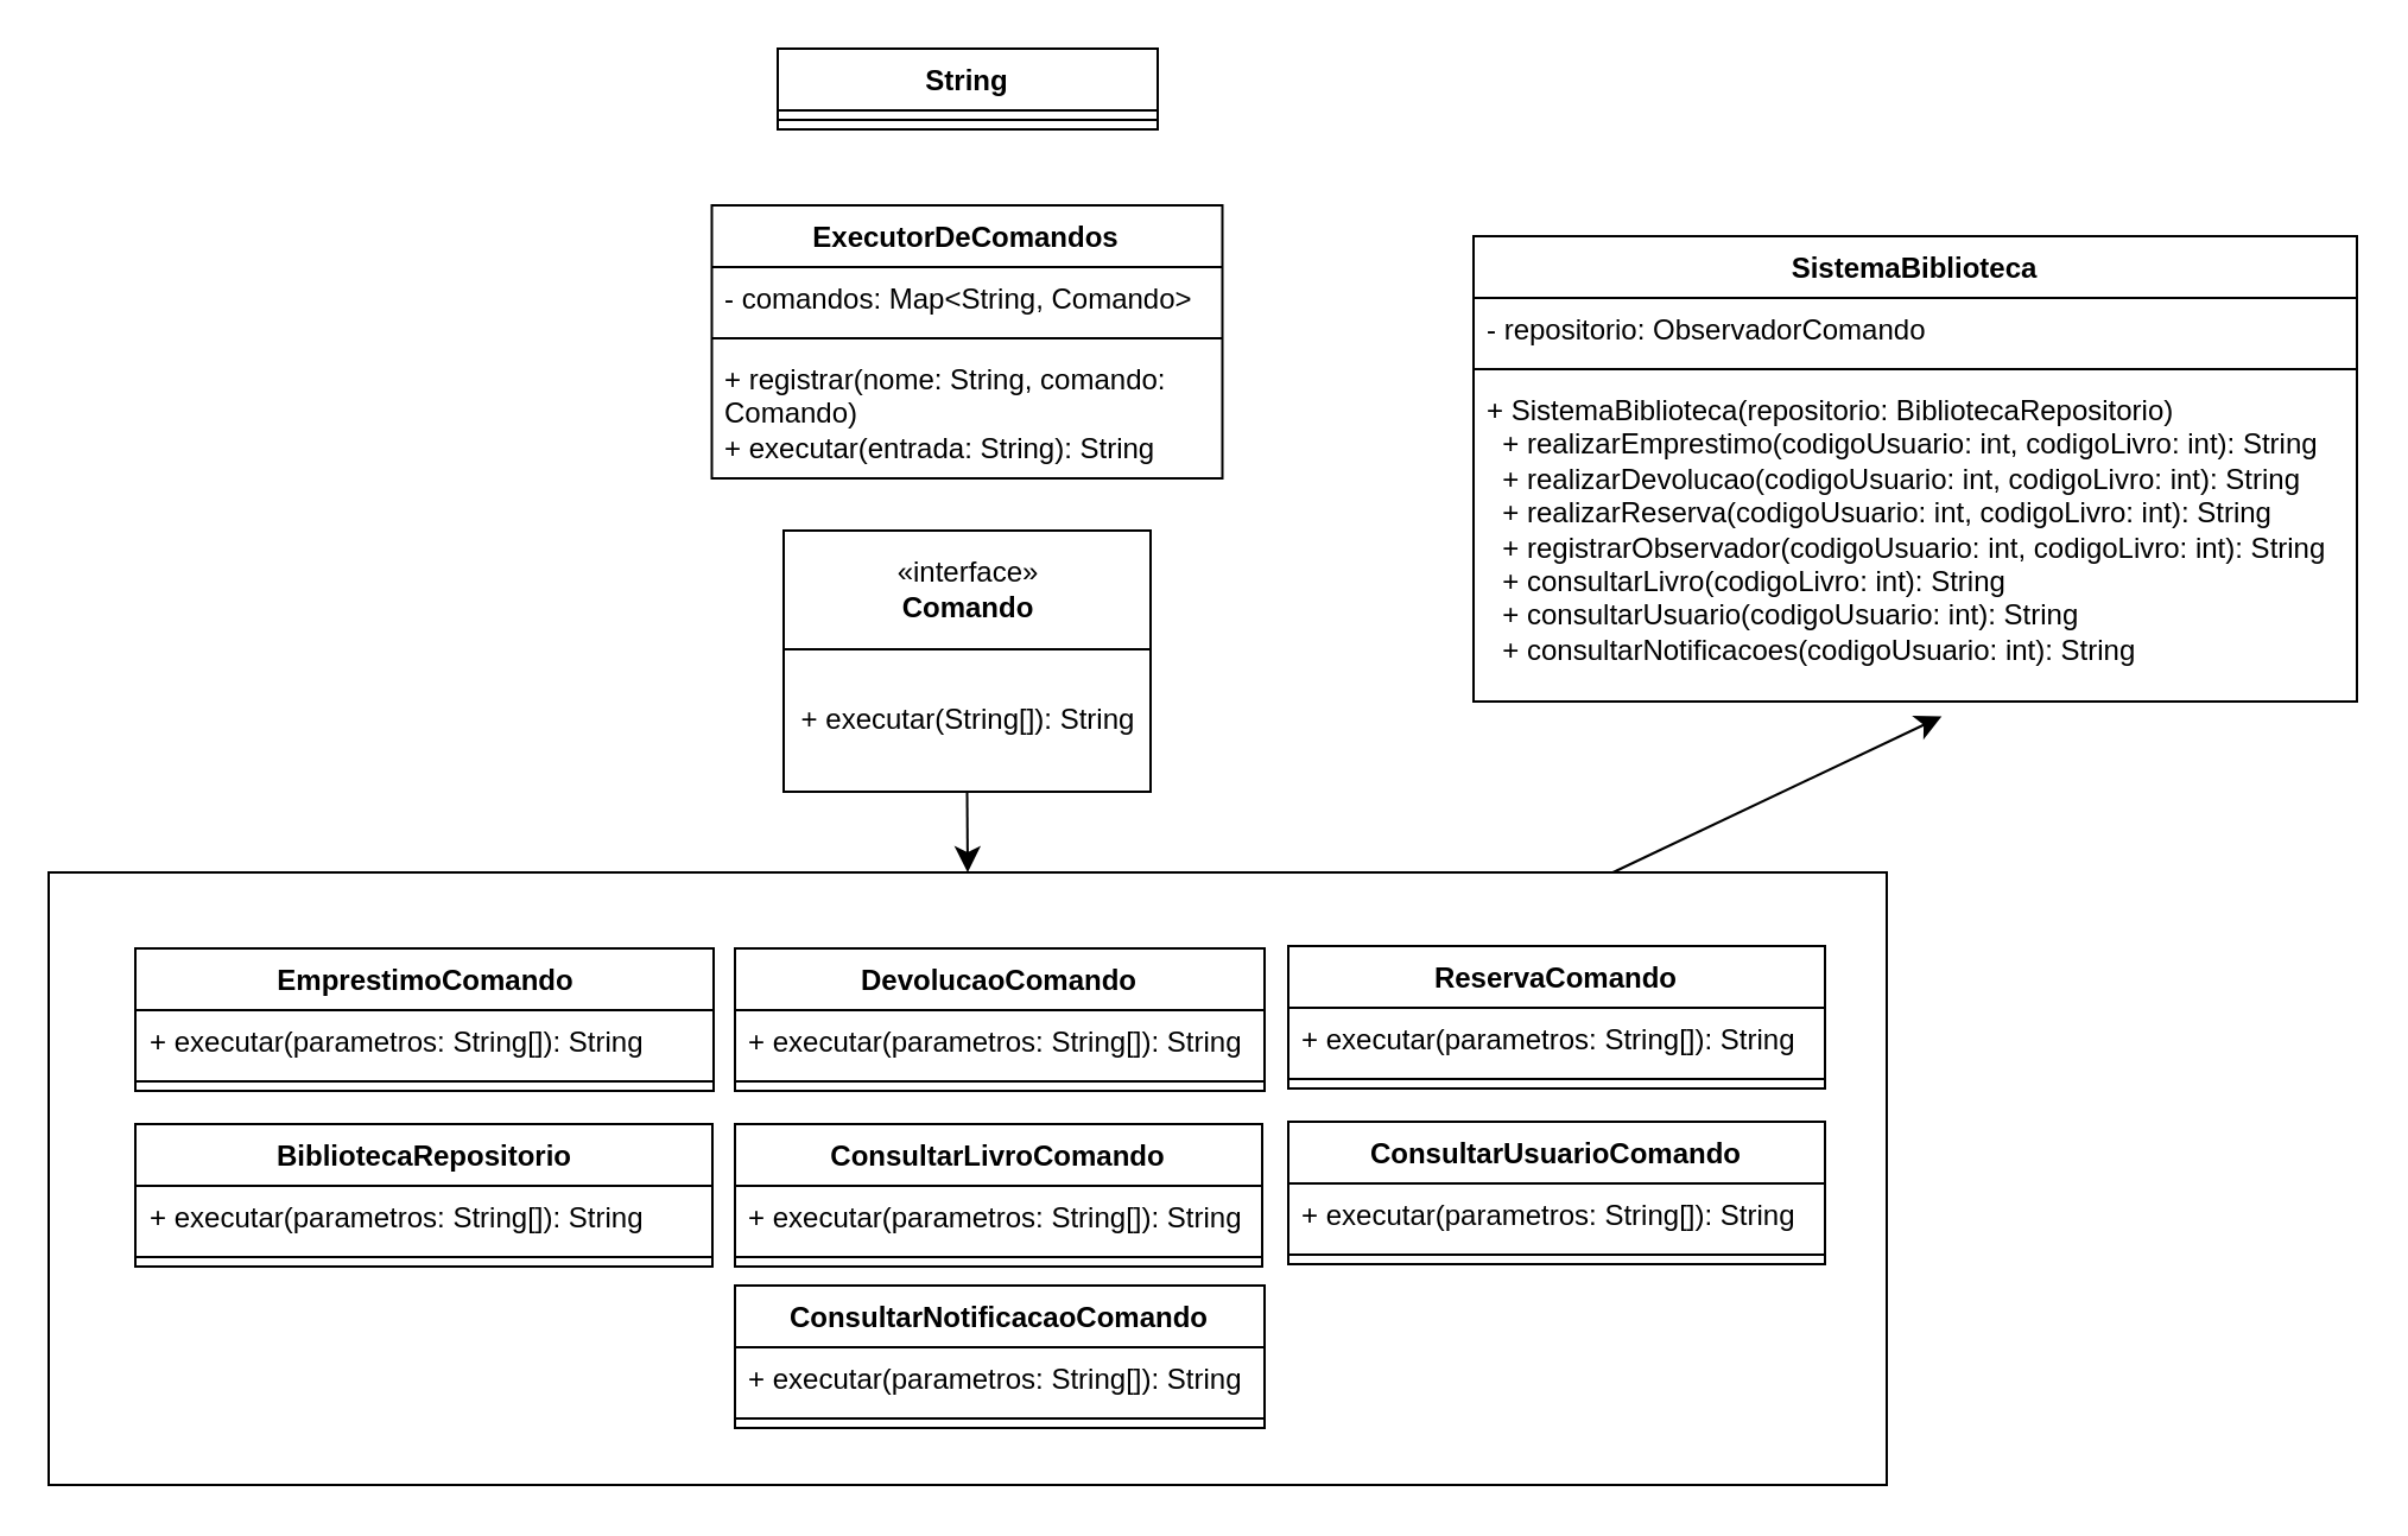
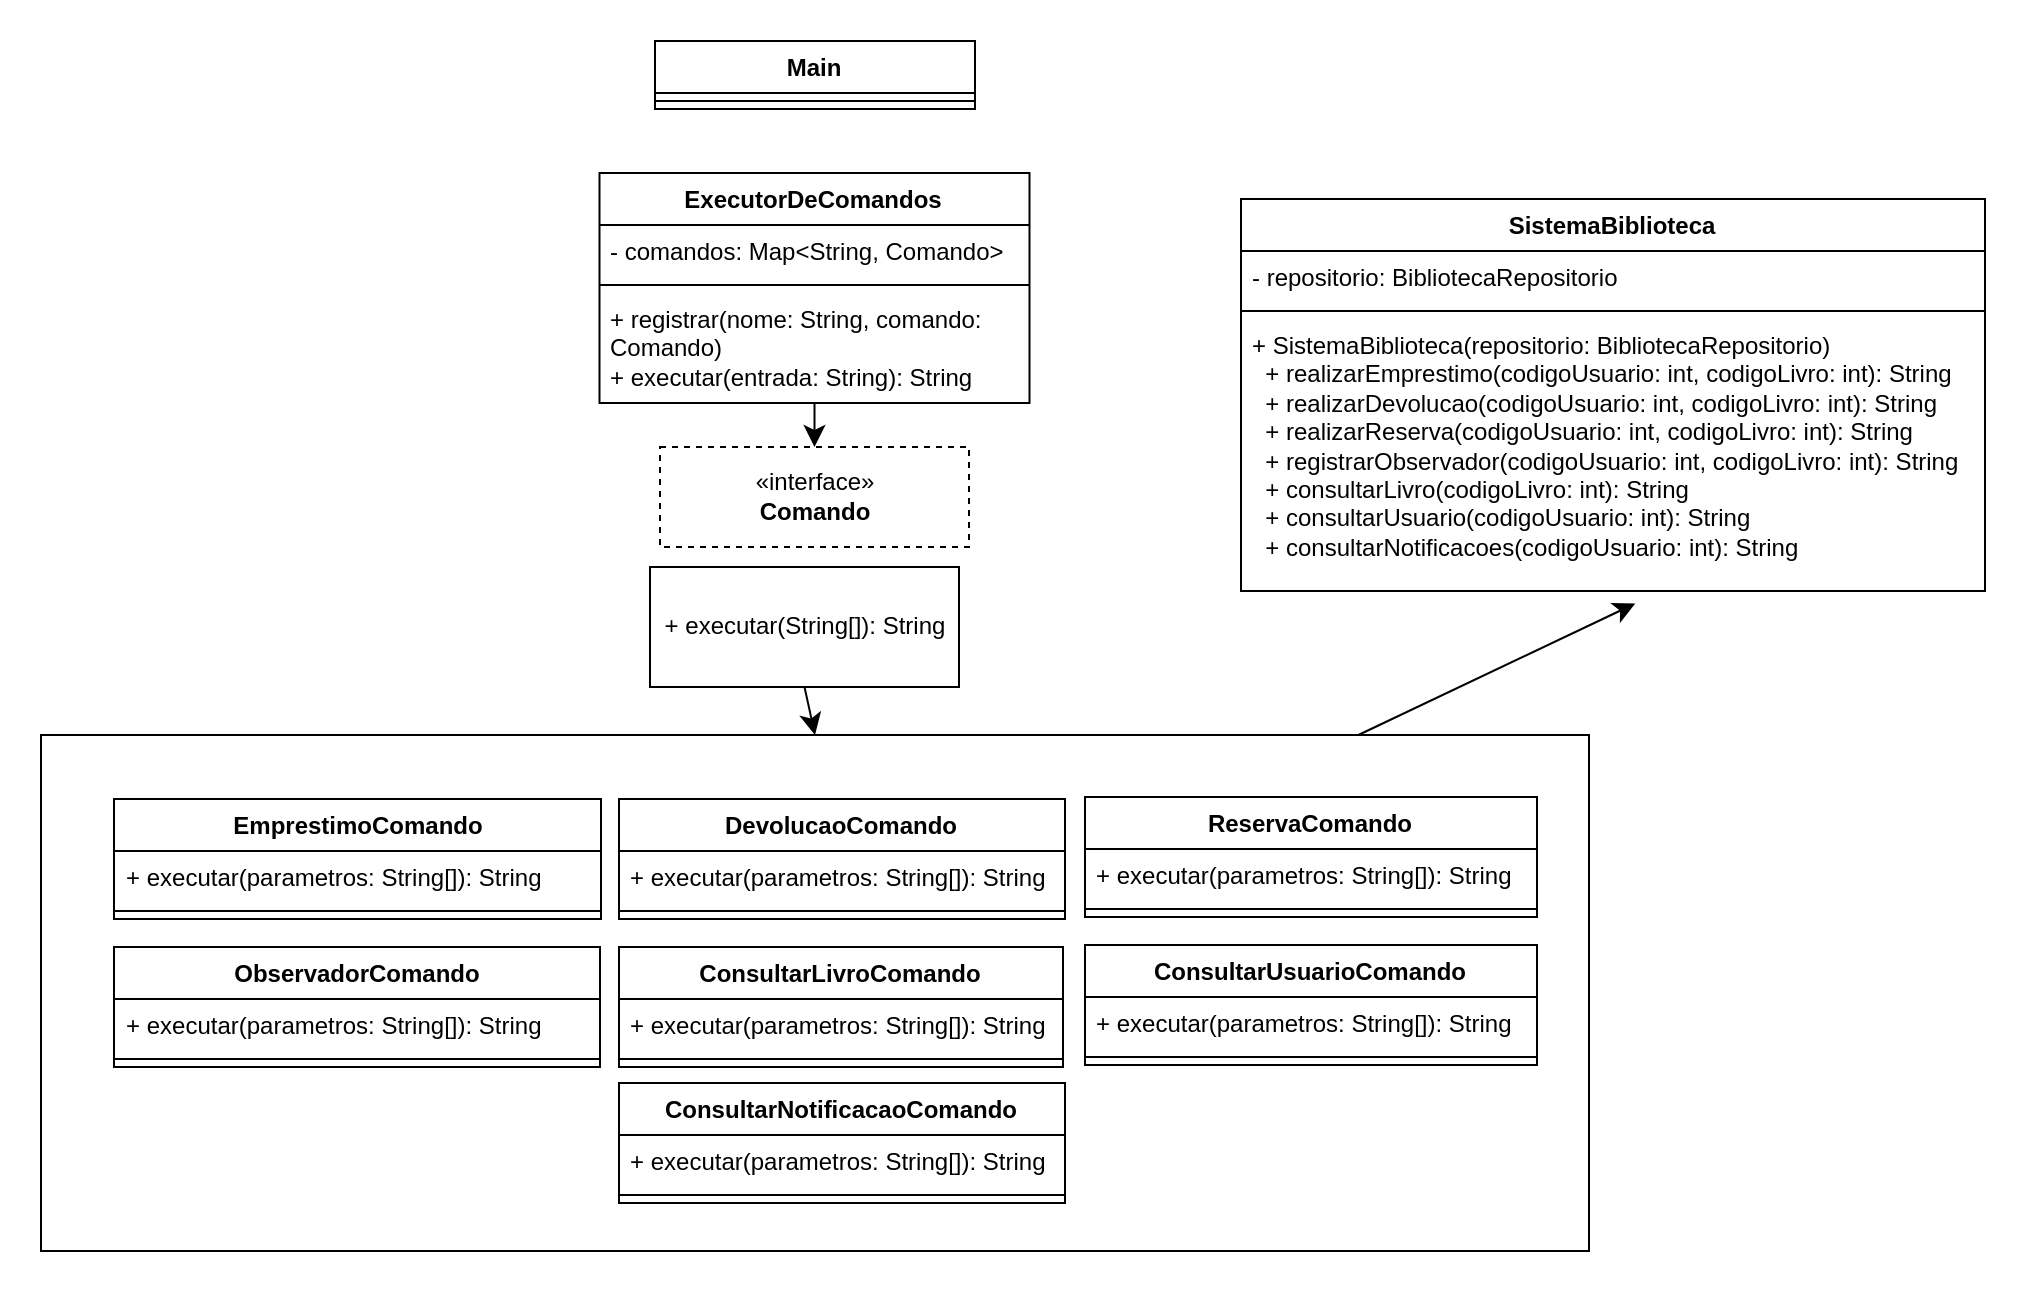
  <mxCell id="0" />
  <mxCell id="1" parent="0" />
- <mxCell id="2" value="«interface»&lt;br&gt;&lt;b&gt;Comando&lt;/b&gt;" style="html=1;whiteSpace=wrap;" vertex="1" parent="1"><mxGeometry x="329.5" y="223" width="154.5" height="50" as="geometry" /></mxCell>
+ <mxCell id="2" value="«interface»&lt;br&gt;&lt;b&gt;Comando&lt;/b&gt;" style="html=1;whiteSpace=wrap;dashed=1;" vertex="1" parent="1"><mxGeometry x="329.5" y="223" width="154.5" height="50" as="geometry" /></mxCell>
  <mxCell id="3" value="DevolucaoComando" style="swimlane;fontStyle=1;align=center;verticalAlign=top;childLayout=stackLayout;horizontal=1;startSize=26;horizontalStack=0;resizeParent=1;resizeParentMax=0;resizeLast=0;collapsible=1;marginBottom=0;whiteSpace=wrap;html=1;" vertex="1" parent="1"><mxGeometry x="309" y="399" width="223" height="60" as="geometry" /></mxCell>
  <mxCell id="4" value="+ executar(parametros: String[]): String" style="text;strokeColor=none;fillColor=none;align=left;verticalAlign=top;spacingLeft=4;spacingRight=4;overflow=hidden;rotatable=0;points=[[0,0.5],[1,0.5]];portConstraint=eastwest;whiteSpace=wrap;html=1;" vertex="1" parent="3"><mxGeometry y="26" width="223" height="26" as="geometry" /></mxCell>
  <mxCell id="5" value="" style="line;strokeWidth=1;fillColor=none;align=left;verticalAlign=middle;spacingTop=-1;spacingLeft=3;spacingRight=3;rotatable=0;labelPosition=right;points=[];portConstraint=eastwest;strokeColor=inherit;" vertex="1" parent="3"><mxGeometry y="52" width="223" height="8" as="geometry" /></mxCell>
  <mxCell id="6" value="ReservaComando" style="swimlane;fontStyle=1;align=center;verticalAlign=top;childLayout=stackLayout;horizontal=1;startSize=26;horizontalStack=0;resizeParent=1;resizeParentMax=0;resizeLast=0;collapsible=1;marginBottom=0;whiteSpace=wrap;html=1;" vertex="1" parent="1"><mxGeometry x="542" y="398" width="226" height="60" as="geometry" /></mxCell>
  <mxCell id="7" value="+ executar(parametros: String[]): String" style="text;strokeColor=none;fillColor=none;align=left;verticalAlign=top;spacingLeft=4;spacingRight=4;overflow=hidden;rotatable=0;points=[[0,0.5],[1,0.5]];portConstraint=eastwest;whiteSpace=wrap;html=1;" vertex="1" parent="6"><mxGeometry y="26" width="226" height="26" as="geometry" /></mxCell>
  <mxCell id="8" value="" style="line;strokeWidth=1;fillColor=none;align=left;verticalAlign=middle;spacingTop=-1;spacingLeft=3;spacingRight=3;rotatable=0;labelPosition=right;points=[];portConstraint=eastwest;strokeColor=inherit;" vertex="1" parent="6"><mxGeometry y="52" width="226" height="8" as="geometry" /></mxCell>
- <mxCell id="9" value="BibliotecaRepositorio" style="swimlane;fontStyle=1;align=center;verticalAlign=top;childLayout=stackLayout;horizontal=1;startSize=26;horizontalStack=0;resizeParent=1;resizeParentMax=0;resizeLast=0;collapsible=1;marginBottom=0;whiteSpace=wrap;html=1;" vertex="1" parent="1"><mxGeometry x="56.5" y="473" width="243" height="60" as="geometry" /></mxCell>
+ <mxCell id="9" value="ObservadorComando" style="swimlane;fontStyle=1;align=center;verticalAlign=top;childLayout=stackLayout;horizontal=1;startSize=26;horizontalStack=0;resizeParent=1;resizeParentMax=0;resizeLast=0;collapsible=1;marginBottom=0;whiteSpace=wrap;html=1;" vertex="1" parent="1"><mxGeometry x="56.5" y="473" width="243" height="60" as="geometry" /></mxCell>
  <mxCell id="10" value="+ executar(parametros: String[]): String" style="text;strokeColor=none;fillColor=none;align=left;verticalAlign=top;spacingLeft=4;spacingRight=4;overflow=hidden;rotatable=0;points=[[0,0.5],[1,0.5]];portConstraint=eastwest;whiteSpace=wrap;html=1;" vertex="1" parent="9"><mxGeometry y="26" width="243" height="26" as="geometry" /></mxCell>
  <mxCell id="11" value="" style="line;strokeWidth=1;fillColor=none;align=left;verticalAlign=middle;spacingTop=-1;spacingLeft=3;spacingRight=3;rotatable=0;labelPosition=right;points=[];portConstraint=eastwest;strokeColor=inherit;" vertex="1" parent="9"><mxGeometry y="52" width="243" height="8" as="geometry" /></mxCell>
  <mxCell id="12" value="ConsultarUsuarioComando" style="swimlane;fontStyle=1;align=center;verticalAlign=top;childLayout=stackLayout;horizontal=1;startSize=26;horizontalStack=0;resizeParent=1;resizeParentMax=0;resizeLast=0;collapsible=1;marginBottom=0;whiteSpace=wrap;html=1;" vertex="1" parent="1"><mxGeometry x="542" y="472" width="226" height="60" as="geometry" /></mxCell>
  <mxCell id="13" value="+ executar(parametros: String[]): String" style="text;strokeColor=none;fillColor=none;align=left;verticalAlign=top;spacingLeft=4;spacingRight=4;overflow=hidden;rotatable=0;points=[[0,0.5],[1,0.5]];portConstraint=eastwest;whiteSpace=wrap;html=1;" vertex="1" parent="12"><mxGeometry y="26" width="226" height="26" as="geometry" /></mxCell>
  <mxCell id="14" value="" style="line;strokeWidth=1;fillColor=none;align=left;verticalAlign=middle;spacingTop=-1;spacingLeft=3;spacingRight=3;rotatable=0;labelPosition=right;points=[];portConstraint=eastwest;strokeColor=inherit;" vertex="1" parent="12"><mxGeometry y="52" width="226" height="8" as="geometry" /></mxCell>
  <mxCell id="15" value="ConsultarLivroComando" style="swimlane;fontStyle=1;align=center;verticalAlign=top;childLayout=stackLayout;horizontal=1;startSize=26;horizontalStack=0;resizeParent=1;resizeParentMax=0;resizeLast=0;collapsible=1;marginBottom=0;whiteSpace=wrap;html=1;" vertex="1" parent="1"><mxGeometry x="309" y="473" width="222" height="60" as="geometry" /></mxCell>
  <mxCell id="16" value="+ executar(parametros: String[]): String" style="text;strokeColor=none;fillColor=none;align=left;verticalAlign=top;spacingLeft=4;spacingRight=4;overflow=hidden;rotatable=0;points=[[0,0.5],[1,0.5]];portConstraint=eastwest;whiteSpace=wrap;html=1;" vertex="1" parent="15"><mxGeometry y="26" width="222" height="26" as="geometry" /></mxCell>
  <mxCell id="17" value="" style="line;strokeWidth=1;fillColor=none;align=left;verticalAlign=middle;spacingTop=-1;spacingLeft=3;spacingRight=3;rotatable=0;labelPosition=right;points=[];portConstraint=eastwest;strokeColor=inherit;" vertex="1" parent="15"><mxGeometry y="52" width="222" height="8" as="geometry" /></mxCell>
  <mxCell id="18" value="EmprestimoComando" style="swimlane;fontStyle=1;align=center;verticalAlign=top;childLayout=stackLayout;horizontal=1;startSize=26;horizontalStack=0;resizeParent=1;resizeParentMax=0;resizeLast=0;collapsible=1;marginBottom=0;whiteSpace=wrap;html=1;" vertex="1" parent="1"><mxGeometry x="56.5" y="399" width="243.5" height="60" as="geometry" /></mxCell>
  <mxCell id="19" value="+ executar(parametros: String[]): String" style="text;strokeColor=none;fillColor=none;align=left;verticalAlign=top;spacingLeft=4;spacingRight=4;overflow=hidden;rotatable=0;points=[[0,0.5],[1,0.5]];portConstraint=eastwest;whiteSpace=wrap;html=1;" vertex="1" parent="18"><mxGeometry y="26" width="243.5" height="26" as="geometry" /></mxCell>
  <mxCell id="20" value="" style="line;strokeWidth=1;fillColor=none;align=left;verticalAlign=middle;spacingTop=-1;spacingLeft=3;spacingRight=3;rotatable=0;labelPosition=right;points=[];portConstraint=eastwest;strokeColor=inherit;" vertex="1" parent="18"><mxGeometry y="52" width="243.5" height="8" as="geometry" /></mxCell>
- <mxCell id="21" value="String" style="swimlane;fontStyle=1;align=center;verticalAlign=top;childLayout=stackLayout;horizontal=1;startSize=26;horizontalStack=0;resizeParent=1;resizeParentMax=0;resizeLast=0;collapsible=1;marginBottom=0;whiteSpace=wrap;html=1;" vertex="1" parent="1"><mxGeometry x="327" y="20" width="160" height="34" as="geometry" /></mxCell>
+ <mxCell id="21" value="Main" style="swimlane;fontStyle=1;align=center;verticalAlign=top;childLayout=stackLayout;horizontal=1;startSize=26;horizontalStack=0;resizeParent=1;resizeParentMax=0;resizeLast=0;collapsible=1;marginBottom=0;whiteSpace=wrap;html=1;" vertex="1" parent="1"><mxGeometry x="327" y="20" width="160" height="34" as="geometry" /></mxCell>
  <mxCell id="22" value="" style="line;strokeWidth=1;fillColor=none;align=left;verticalAlign=middle;spacingTop=-1;spacingLeft=3;spacingRight=3;rotatable=0;labelPosition=right;points=[];portConstraint=eastwest;strokeColor=inherit;" vertex="1" parent="21"><mxGeometry y="26" width="160" height="8" as="geometry" /></mxCell>
+ <mxCell id="23" style="edgeStyle=none;curved=1;rounded=0;orthogonalLoop=1;jettySize=auto;html=1;exitX=0.5;exitY=1;exitDx=0;exitDy=0;entryX=0.5;entryY=0;entryDx=0;entryDy=0;fontSize=12;startSize=8;endSize=8;" edge="1" parent="1" source="24" target="2"><mxGeometry relative="1" as="geometry" /></mxCell>
  <mxCell id="24" value="ExecutorDeComandos" style="swimlane;fontStyle=1;align=center;verticalAlign=top;childLayout=stackLayout;horizontal=1;startSize=26;horizontalStack=0;resizeParent=1;resizeParentMax=0;resizeLast=0;collapsible=1;marginBottom=0;whiteSpace=wrap;html=1;" vertex="1" parent="1"><mxGeometry x="299.25" y="86" width="215" height="115" as="geometry" /></mxCell>
  <mxCell id="25" value="- comandos: Map&amp;lt;String, Comando&amp;gt;" style="text;strokeColor=none;fillColor=none;align=left;verticalAlign=top;spacingLeft=4;spacingRight=4;overflow=hidden;rotatable=0;points=[[0,0.5],[1,0.5]];portConstraint=eastwest;whiteSpace=wrap;html=1;" vertex="1" parent="24"><mxGeometry y="26" width="215" height="26" as="geometry" /></mxCell>
  <mxCell id="26" value="" style="line;strokeWidth=1;fillColor=none;align=left;verticalAlign=middle;spacingTop=-1;spacingLeft=3;spacingRight=3;rotatable=0;labelPosition=right;points=[];portConstraint=eastwest;strokeColor=inherit;" vertex="1" parent="24"><mxGeometry y="52" width="215" height="8" as="geometry" /></mxCell>
  <mxCell id="27" value="+ registrar(nome: String, comando: Comando)&lt;br&gt;+ executar(entrada: String): String" style="text;strokeColor=none;fillColor=none;align=left;verticalAlign=top;spacingLeft=4;spacingRight=4;overflow=hidden;rotatable=0;points=[[0,0.5],[1,0.5]];portConstraint=eastwest;whiteSpace=wrap;html=1;" vertex="1" parent="24"><mxGeometry y="60" width="215" height="55" as="geometry" /></mxCell>
  <mxCell id="28" style="edgeStyle=none;curved=1;rounded=0;orthogonalLoop=1;jettySize=auto;html=1;exitX=0.5;exitY=1;exitDx=0;exitDy=0;entryX=0.5;entryY=0;entryDx=0;entryDy=0;fontSize=12;startSize=8;endSize=8;" edge="1" parent="1" source="29" target="31"><mxGeometry relative="1" as="geometry" /></mxCell>
- <mxCell id="29" value="+ executar(String[]): String" style="rounded=0;whiteSpace=wrap;html=1;" vertex="1" parent="1"><mxGeometry x="329.5" y="273" width="154.5" height="60" as="geometry" /></mxCell>
+ <mxCell id="29" value="+ executar(String[]): String" style="rounded=0;whiteSpace=wrap;html=1;" vertex="1" parent="1"><mxGeometry x="324.5" y="283" width="154.5" height="60" as="geometry" /></mxCell>
  <mxCell id="30" style="edgeStyle=none;curved=1;rounded=0;orthogonalLoop=1;jettySize=auto;html=1;exitX=0.5;exitY=0;exitDx=0;exitDy=0;fontSize=12;startSize=8;endSize=8;" edge="1" parent="1" source="12" target="12"><mxGeometry relative="1" as="geometry" /></mxCell>
  <mxCell id="31" value="" style="rounded=0;whiteSpace=wrap;html=1;fillColor=none;" vertex="1" parent="1"><mxGeometry x="20" y="367" width="774" height="258" as="geometry" /></mxCell>
  <mxCell id="32" value="ConsultarNotificacaoComando" style="swimlane;fontStyle=1;align=center;verticalAlign=top;childLayout=stackLayout;horizontal=1;startSize=26;horizontalStack=0;resizeParent=1;resizeParentMax=0;resizeLast=0;collapsible=1;marginBottom=0;whiteSpace=wrap;html=1;" vertex="1" parent="1"><mxGeometry x="309" y="541" width="223" height="60" as="geometry" /></mxCell>
  <mxCell id="33" value="+ executar(parametros: String[]): String" style="text;strokeColor=none;fillColor=none;align=left;verticalAlign=top;spacingLeft=4;spacingRight=4;overflow=hidden;rotatable=0;points=[[0,0.5],[1,0.5]];portConstraint=eastwest;whiteSpace=wrap;html=1;" vertex="1" parent="32"><mxGeometry y="26" width="223" height="26" as="geometry" /></mxCell>
  <mxCell id="34" value="" style="line;strokeWidth=1;fillColor=none;align=left;verticalAlign=middle;spacingTop=-1;spacingLeft=3;spacingRight=3;rotatable=0;labelPosition=right;points=[];portConstraint=eastwest;strokeColor=inherit;" vertex="1" parent="32"><mxGeometry y="52" width="223" height="8" as="geometry" /></mxCell>
  <mxCell id="35" value="SistemaBiblioteca" style="swimlane;fontStyle=1;align=center;verticalAlign=top;childLayout=stackLayout;horizontal=1;startSize=26;horizontalStack=0;resizeParent=1;resizeParentMax=0;resizeLast=0;collapsible=1;marginBottom=0;whiteSpace=wrap;html=1;" vertex="1" parent="1"><mxGeometry x="620" y="99" width="372" height="196" as="geometry" /></mxCell>
- <mxCell id="36" value="- repositorio: ObservadorComando" style="text;strokeColor=none;fillColor=none;align=left;verticalAlign=top;spacingLeft=4;spacingRight=4;overflow=hidden;rotatable=0;points=[[0,0.5],[1,0.5]];portConstraint=eastwest;whiteSpace=wrap;html=1;" vertex="1" parent="35"><mxGeometry y="26" width="372" height="26" as="geometry" /></mxCell>
+ <mxCell id="36" value="- repositorio: BibliotecaRepositorio" style="text;strokeColor=none;fillColor=none;align=left;verticalAlign=top;spacingLeft=4;spacingRight=4;overflow=hidden;rotatable=0;points=[[0,0.5],[1,0.5]];portConstraint=eastwest;whiteSpace=wrap;html=1;" vertex="1" parent="35"><mxGeometry y="26" width="372" height="26" as="geometry" /></mxCell>
  <mxCell id="37" value="" style="line;strokeWidth=1;fillColor=none;align=left;verticalAlign=middle;spacingTop=-1;spacingLeft=3;spacingRight=3;rotatable=0;labelPosition=right;points=[];portConstraint=eastwest;strokeColor=inherit;" vertex="1" parent="35"><mxGeometry y="52" width="372" height="8" as="geometry" /></mxCell>
  <mxCell id="38" value="+ SistemaBiblioteca(repositorio: BibliotecaRepositorio)&lt;br&gt;&amp;nbsp; + realizarEmprestimo(codigoUsuario: int, codigoLivro: int): String&lt;br&gt;&amp;nbsp; + realizarDevolucao(codigoUsuario: int, codigoLivro: int): String&lt;br&gt;&amp;nbsp; + realizarReserva(codigoUsuario: int, codigoLivro: int): String&lt;br&gt;&amp;nbsp; + registrarObservador(codigoUsuario: int, codigoLivro: int): String&lt;br&gt;&amp;nbsp; + consultarLivro(codigoLivro: int): String&lt;br&gt;&amp;nbsp; + consultarUsuario(codigoUsuario: int): String&lt;br&gt;&amp;nbsp; + consultarNotificacoes(codigoUsuario: int): String" style="text;strokeColor=none;fillColor=none;align=left;verticalAlign=top;spacingLeft=4;spacingRight=4;overflow=hidden;rotatable=0;points=[[0,0.5],[1,0.5]];portConstraint=eastwest;whiteSpace=wrap;html=1;" vertex="1" parent="35"><mxGeometry y="60" width="372" height="136" as="geometry" /></mxCell>
  <mxCell id="39" style="edgeStyle=none;curved=1;rounded=0;orthogonalLoop=1;jettySize=auto;html=1;entryX=0.53;entryY=1.046;entryDx=0;entryDy=0;entryPerimeter=0;fontSize=12;startSize=8;endSize=8;" edge="1" parent="1" source="31" target="38"><mxGeometry relative="1" as="geometry" /></mxCell>
